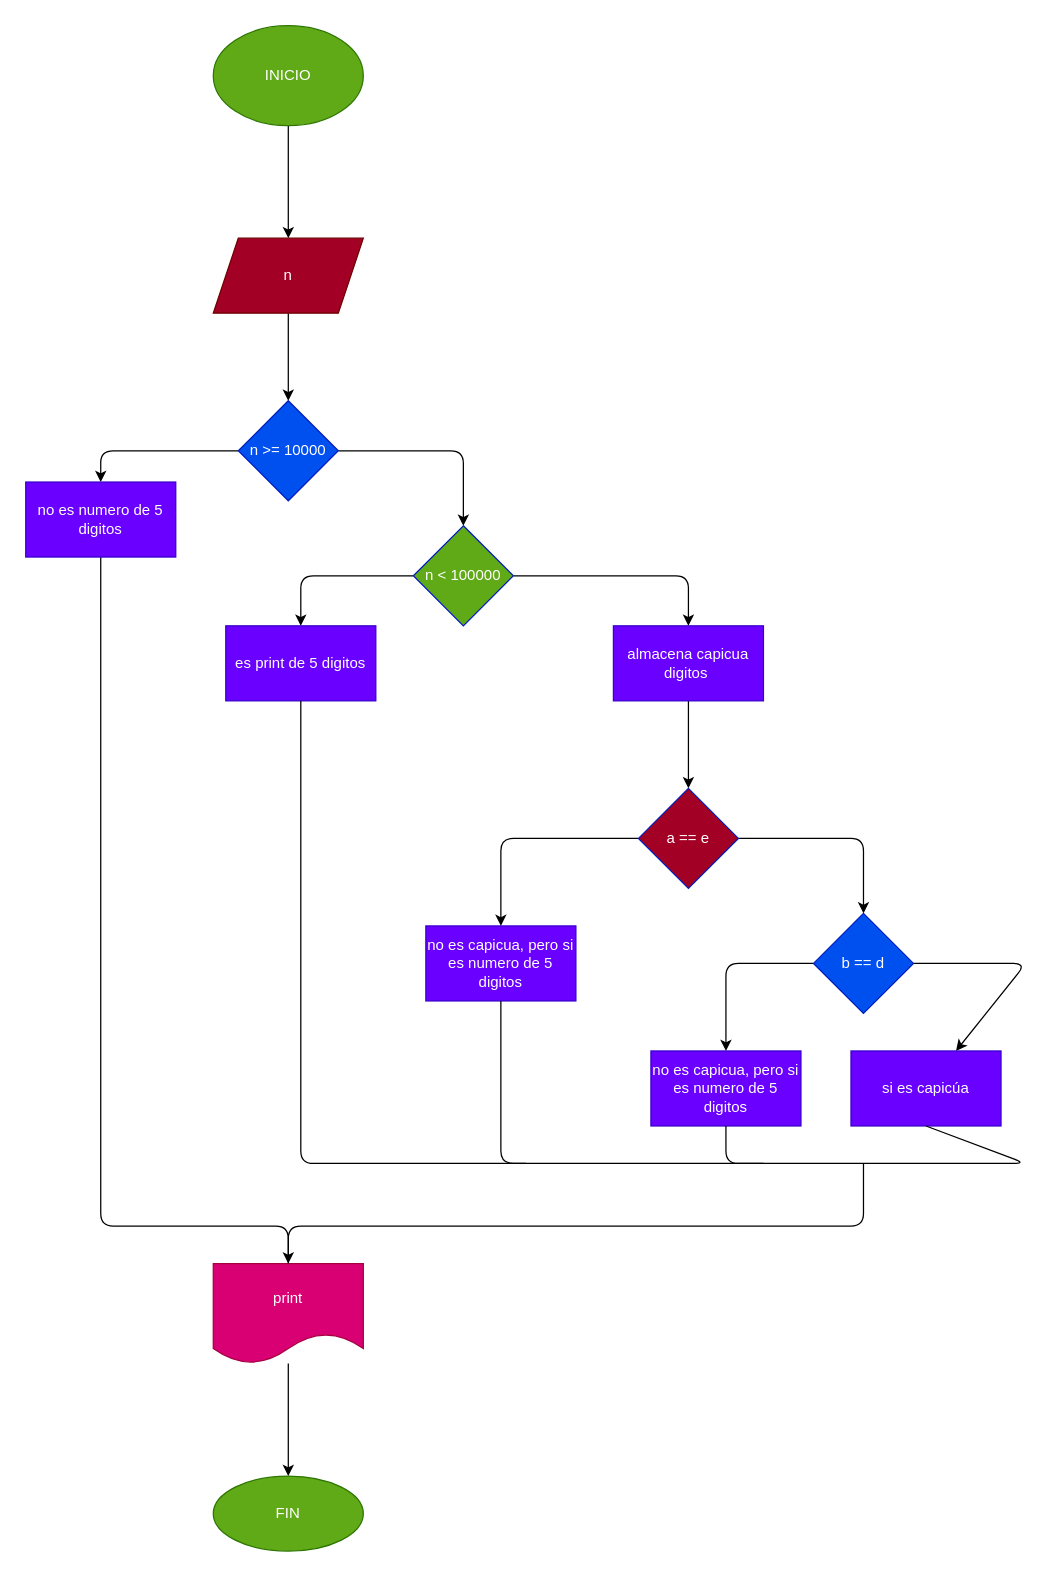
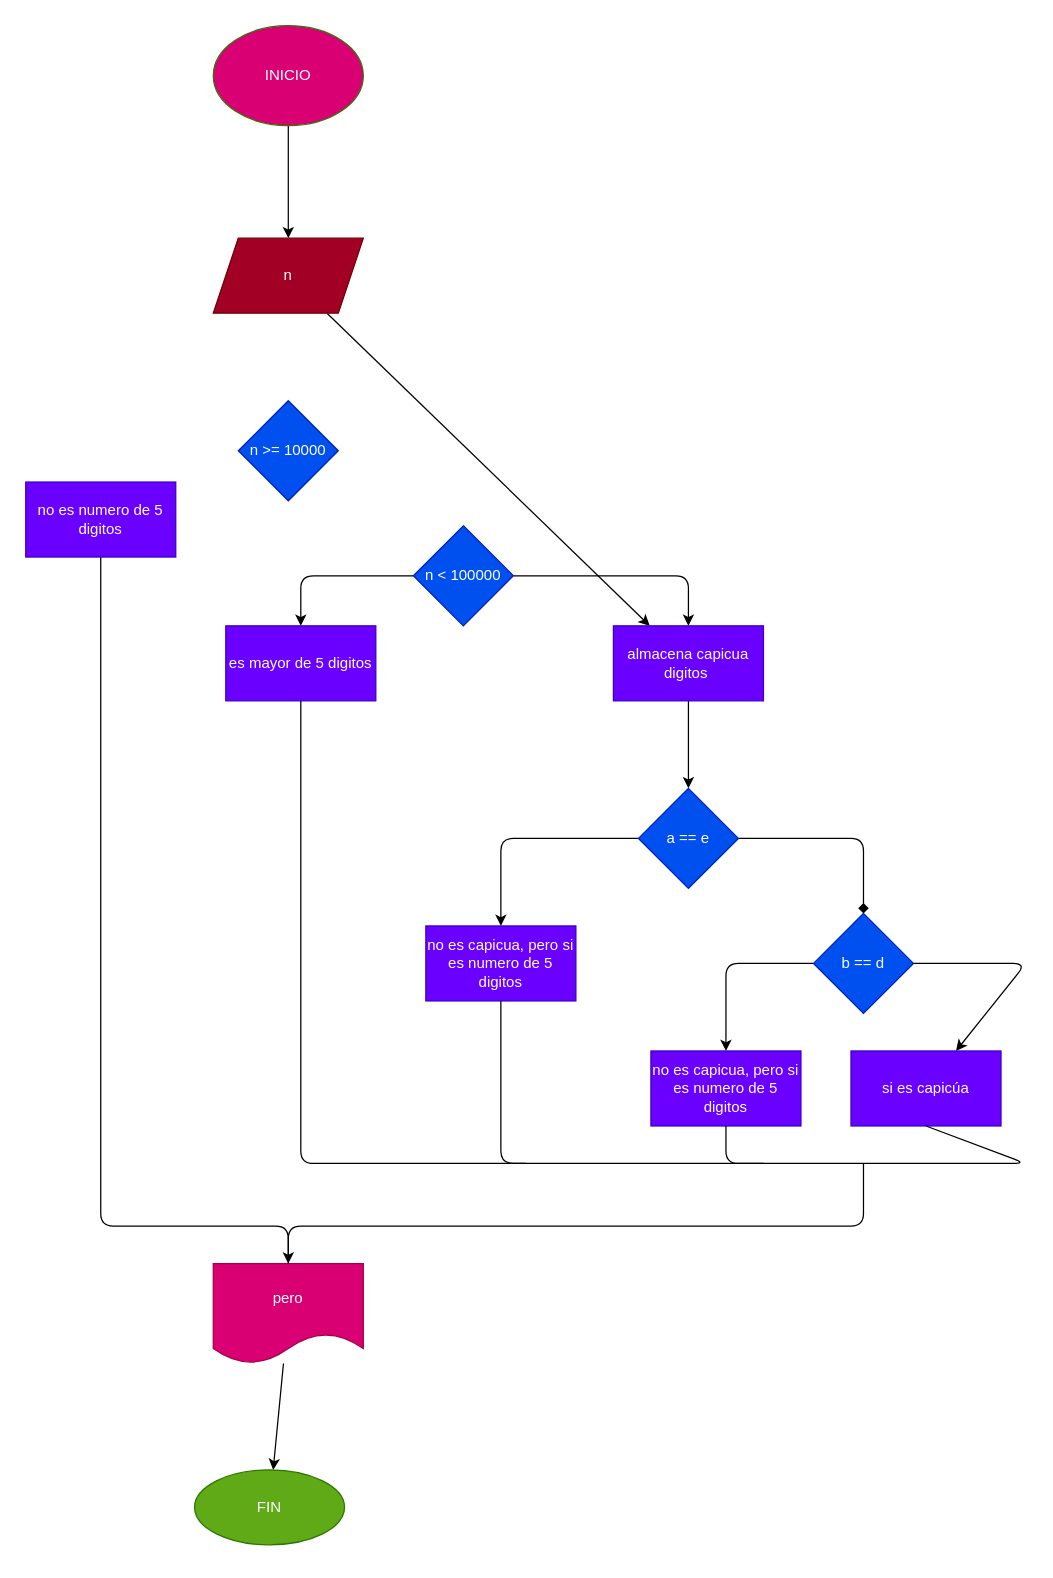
  <mxCell id="0" />
  <mxCell id="1" parent="0" />
  <mxCell id="2" value="" style="edgeStyle=none;html=1;" edge="1" parent="1" source="3" target="5"><mxGeometry relative="1" as="geometry" /></mxCell>
- <mxCell id="3" value="INICIO" style="ellipse;whiteSpace=wrap;html=1;fillColor=#60a917;fontColor=#ffffff;strokeColor=#2D7600;" vertex="1" parent="1"><mxGeometry x="170" y="20" width="120" height="80" as="geometry" /></mxCell>
- <mxCell id="4" value="" style="edgeStyle=none;html=1;" edge="1" parent="1" source="5" target="8"><mxGeometry relative="1" as="geometry" /></mxCell>
+ <mxCell id="3" value="INICIO" style="ellipse;whiteSpace=wrap;html=1;fillColor=#d80073;fontColor=#ffffff;strokeColor=#2D7600;" vertex="1" parent="1"><mxGeometry x="170" y="20" width="120" height="80" as="geometry" /></mxCell>
+ <mxCell id="4" value="" style="edgeStyle=none;html=1;" edge="1" parent="1" source="5" target="13"><mxGeometry relative="1" as="geometry" /></mxCell>
  <mxCell id="5" value="n" style="shape=parallelogram;perimeter=parallelogramPerimeter;whiteSpace=wrap;html=1;fixedSize=1;fillColor=#a20025;fontColor=#ffffff;strokeColor=#6F0000;" vertex="1" parent="1"><mxGeometry x="170" y="190" width="120" height="60" as="geometry" /></mxCell>
- <mxCell id="6" value="" style="edgeStyle=none;html=1;entryX=0.5;entryY=0;entryDx=0;entryDy=0;" edge="1" parent="1" source="8" target="24"><mxGeometry relative="1" as="geometry"><mxPoint x="130" y="360" as="targetPoint" /><Array as="points"><mxPoint x="80" y="360" /></Array></mxGeometry></mxCell>
- <mxCell id="7" value="" style="edgeStyle=none;html=1;" edge="1" parent="1" source="8" target="11"><mxGeometry relative="1" as="geometry"><Array as="points"><mxPoint x="370" y="360" /></Array></mxGeometry></mxCell>
  <mxCell id="8" value="n &amp;gt;= 10000" style="rhombus;whiteSpace=wrap;html=1;fillColor=#0050ef;fontColor=#ffffff;strokeColor=#001DBC;" vertex="1" parent="1"><mxGeometry x="190" y="320" width="80" height="80" as="geometry" /></mxCell>
  <mxCell id="9" value="" style="edgeStyle=none;html=1;" edge="1" parent="1" source="11" target="13"><mxGeometry relative="1" as="geometry"><Array as="points"><mxPoint x="550" y="460" /></Array></mxGeometry></mxCell>
  <mxCell id="10" value="" style="edgeStyle=none;html=1;" edge="1" parent="1" source="11" target="27"><mxGeometry relative="1" as="geometry"><Array as="points"><mxPoint x="240" y="460" /></Array></mxGeometry></mxCell>
- <mxCell id="11" value="n &amp;lt; 100000" style="rhombus;whiteSpace=wrap;html=1;fillColor=#60a917;fontColor=#ffffff;strokeColor=#001DBC;" vertex="1" parent="1"><mxGeometry x="330" y="420" width="80" height="80" as="geometry" /></mxCell>
+ <mxCell id="11" value="n &amp;lt; 100000" style="rhombus;whiteSpace=wrap;html=1;fillColor=#0050ef;fontColor=#ffffff;strokeColor=#001DBC;" vertex="1" parent="1"><mxGeometry x="330" y="420" width="80" height="80" as="geometry" /></mxCell>
  <mxCell id="12" value="" style="edgeStyle=none;html=1;" edge="1" parent="1" source="13" target="16"><mxGeometry relative="1" as="geometry" /></mxCell>
  <mxCell id="13" value="almacena capicua digitos&amp;nbsp;" style="whiteSpace=wrap;html=1;fillColor=#6a00ff;fontColor=#ffffff;strokeColor=#3700CC;" vertex="1" parent="1"><mxGeometry x="490" y="500" width="120" height="60" as="geometry" /></mxCell>
- <mxCell id="14" value="" style="edgeStyle=none;html=1;" edge="1" parent="1" source="16" target="19"><mxGeometry relative="1" as="geometry"><mxPoint x="650" y="707.5" as="targetPoint" /><Array as="points"><mxPoint x="690" y="670" /></Array></mxGeometry></mxCell>
+ <mxCell id="14" value="" style="edgeStyle=none;html=1;endArrow=diamond;" edge="1" parent="1" source="16" target="19"><mxGeometry relative="1" as="geometry"><mxPoint x="650" y="707.5" as="targetPoint" /><Array as="points"><mxPoint x="690" y="670" /></Array></mxGeometry></mxCell>
  <mxCell id="15" value="" style="edgeStyle=none;html=1;" edge="1" parent="1" source="16" target="22"><mxGeometry relative="1" as="geometry"><Array as="points"><mxPoint x="400" y="670" /></Array></mxGeometry></mxCell>
- <mxCell id="16" value="a == e" style="rhombus;whiteSpace=wrap;html=1;fillColor=#a20025;fontColor=#ffffff;strokeColor=#001DBC;" vertex="1" parent="1"><mxGeometry x="510" y="630" width="80" height="80" as="geometry" /></mxCell>
+ <mxCell id="16" value="a == e" style="rhombus;whiteSpace=wrap;html=1;fillColor=#0050ef;fontColor=#ffffff;strokeColor=#001DBC;" vertex="1" parent="1"><mxGeometry x="510" y="630" width="80" height="80" as="geometry" /></mxCell>
  <mxCell id="17" value="" style="edgeStyle=none;html=1;" edge="1" parent="1" source="19" target="20"><mxGeometry relative="1" as="geometry"><Array as="points"><mxPoint x="820" y="770" /></Array></mxGeometry></mxCell>
  <mxCell id="18" value="" style="edgeStyle=none;html=1;" edge="1" parent="1" source="19" target="21"><mxGeometry relative="1" as="geometry"><Array as="points"><mxPoint x="580" y="770" /></Array></mxGeometry></mxCell>
  <mxCell id="19" value="b == d" style="rhombus;whiteSpace=wrap;html=1;fillColor=#0050ef;fontColor=#ffffff;strokeColor=#001DBC;" vertex="1" parent="1"><mxGeometry x="650" y="730" width="80" height="80" as="geometry" /></mxCell>
  <mxCell id="20" value="si es capicúa" style="whiteSpace=wrap;html=1;fillColor=#6a00ff;fontColor=#ffffff;strokeColor=#3700CC;" vertex="1" parent="1"><mxGeometry x="680" y="840" width="120" height="60" as="geometry" /></mxCell>
  <mxCell id="21" value="no es capicua, pero si es numero de 5 digitos" style="whiteSpace=wrap;html=1;fillColor=#6a00ff;fontColor=#ffffff;strokeColor=#3700CC;" vertex="1" parent="1"><mxGeometry x="520" y="840" width="120" height="60" as="geometry" /></mxCell>
  <mxCell id="22" value="no es capicua, pero si es numero de 5 digitos" style="whiteSpace=wrap;html=1;fillColor=#6a00ff;fontColor=#ffffff;strokeColor=#3700CC;" vertex="1" parent="1"><mxGeometry x="340" y="740" width="120" height="60" as="geometry" /></mxCell>
  <mxCell id="23" value="" style="edgeStyle=none;html=1;entryX=0.5;entryY=0;entryDx=0;entryDy=0;" edge="1" parent="1" source="24" target="26"><mxGeometry relative="1" as="geometry"><Array as="points"><mxPoint x="80" y="980" /><mxPoint x="230" y="980" /></Array></mxGeometry></mxCell>
  <mxCell id="24" value="no es numero de 5 digitos" style="rounded=0;whiteSpace=wrap;html=1;fillColor=#6a00ff;fontColor=#ffffff;strokeColor=#3700CC;" vertex="1" parent="1"><mxGeometry x="20" y="385" width="120" height="60" as="geometry" /></mxCell>
  <mxCell id="25" value="" style="edgeStyle=none;html=1;" edge="1" parent="1" source="26" target="32"><mxGeometry relative="1" as="geometry" /></mxCell>
- <mxCell id="26" value="print" style="shape=document;whiteSpace=wrap;html=1;boundedLbl=1;rounded=0;fillColor=#d80073;fontColor=#ffffff;strokeColor=#A50040;" vertex="1" parent="1"><mxGeometry x="170" y="1010" width="120" height="80" as="geometry" /></mxCell>
- <mxCell id="27" value="es print de 5 digitos" style="whiteSpace=wrap;html=1;fillColor=#6a00ff;fontColor=#ffffff;strokeColor=#3700CC;" vertex="1" parent="1"><mxGeometry x="180" y="500" width="120" height="60" as="geometry" /></mxCell>
+ <mxCell id="26" value="pero" style="shape=document;whiteSpace=wrap;html=1;boundedLbl=1;rounded=0;fillColor=#d80073;fontColor=#ffffff;strokeColor=#A50040;" vertex="1" parent="1"><mxGeometry x="170" y="1010" width="120" height="80" as="geometry" /></mxCell>
+ <mxCell id="27" value="es mayor de 5 digitos" style="whiteSpace=wrap;html=1;fillColor=#6a00ff;fontColor=#ffffff;strokeColor=#3700CC;" vertex="1" parent="1"><mxGeometry x="180" y="500" width="120" height="60" as="geometry" /></mxCell>
  <mxCell id="28" value="" style="endArrow=none;html=1;exitX=0.5;exitY=1;exitDx=0;exitDy=0;" edge="1" parent="1" source="27"><mxGeometry width="50" height="50" relative="1" as="geometry"><mxPoint x="240" y="660" as="sourcePoint" /><mxPoint x="420" y="930" as="targetPoint" /><Array as="points"><mxPoint x="240" y="930" /></Array></mxGeometry></mxCell>
  <mxCell id="29" value="" style="endArrow=none;html=1;exitX=0.5;exitY=1;exitDx=0;exitDy=0;entryX=0.5;entryY=1;entryDx=0;entryDy=0;" edge="1" parent="1" source="21" target="20"><mxGeometry width="50" height="50" relative="1" as="geometry"><mxPoint x="640" y="810" as="sourcePoint" /><mxPoint x="690" y="760" as="targetPoint" /><Array as="points"><mxPoint x="580" y="930" /><mxPoint x="700" y="930" /><mxPoint x="820" y="930" /></Array></mxGeometry></mxCell>
  <mxCell id="30" value="" style="endArrow=none;html=1;exitX=0.5;exitY=1;exitDx=0;exitDy=0;" edge="1" parent="1" source="22"><mxGeometry width="50" height="50" relative="1" as="geometry"><mxPoint x="550" y="810" as="sourcePoint" /><mxPoint x="610" y="930" as="targetPoint" /><Array as="points"><mxPoint x="400" y="930" /></Array></mxGeometry></mxCell>
  <mxCell id="31" value="" style="endArrow=none;html=1;entryX=0.5;entryY=0;entryDx=0;entryDy=0;" edge="1" parent="1" target="26"><mxGeometry width="50" height="50" relative="1" as="geometry"><mxPoint x="690" y="930" as="sourcePoint" /><mxPoint x="450" y="970" as="targetPoint" /><Array as="points"><mxPoint x="690" y="980" /><mxPoint x="230" y="980" /></Array></mxGeometry></mxCell>
- <mxCell id="32" value="FIN" style="ellipse;whiteSpace=wrap;html=1;rounded=0;fillColor=#60a917;fontColor=#ffffff;strokeColor=#2D7600;" vertex="1" parent="1"><mxGeometry x="170" y="1180" width="120" height="60" as="geometry" /></mxCell>
+ <mxCell id="32" value="FIN" style="ellipse;whiteSpace=wrap;html=1;rounded=0;fillColor=#60a917;fontColor=#ffffff;strokeColor=#2D7600;" vertex="1" parent="1"><mxGeometry x="155" y="1175" width="120" height="60" as="geometry" /></mxCell>
